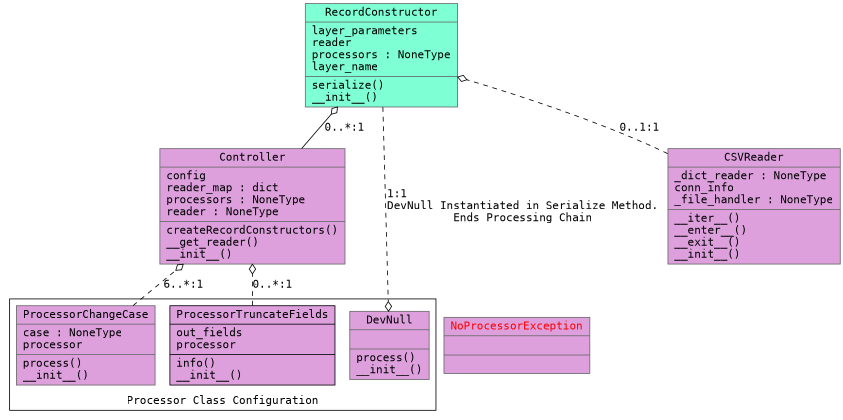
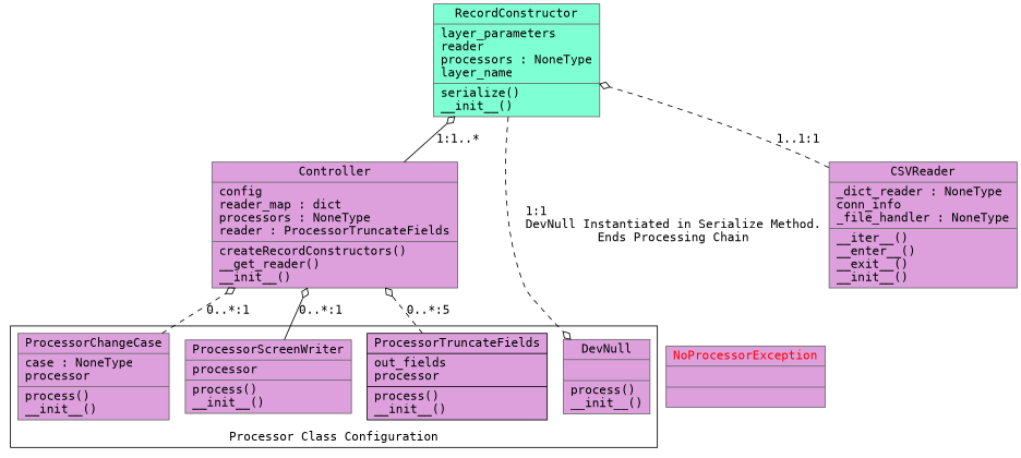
  digraph {
    fontname=consolas
    rankdir=BT
    node [color=gray40 fillcolor=plum fontname=consolas shape=record style=filled]
    edge [arrowhead=odiamond arrowtail=none fontname=consolas style=dashed]
    n1 [label="{DevNull|\l|process()\l__init__()\l}"]
    n2 [label="{ProcessorChangeCase|case : NoneType\lprocessor\l|process()\l__init__()\l}"]
-   n4 [color=black label="{ProcessorTruncateFields|out_fields\lprocessor\l|info()\l__init__()\l}"]
-   n5 [label="{Controller|config\lreader_map : dict\lprocessors : NoneType\lreader : NoneType\l|createRecordConstructors()\l__get_reader()\l__init__()\l}"]
+   n3 [label="{ProcessorScreenWriter|processor\l|process()\l__init__()\l}"]
+   n4 [color=black label="{ProcessorTruncateFields|out_fields\lprocessor\l|process()\l__init__()\l}"]
+   n5 [label="{Controller|config\lreader_map : dict\lprocessors : NoneType\lreader : ProcessorTruncateFields\l|createRecordConstructors()\l__get_reader()\l__init__()\l}"]
    n6 [label="{CSVReader|_dict_reader : NoneType\lconn_info\l_file_handler : NoneType\l|__iter__()\l__enter__()\l__exit__()\l__init__()\l}"]
    n7 [fillcolor=aquamarine label="{RecordConstructor|layer_parameters\lreader\lprocessors : NoneType\llayer_name\l|serialize()\l__init__()\l}"]
    n8 [fontcolor=red label="{NoProcessorException|\l|}"]
    subgraph cluster_1 {
      label="Processor Class Configuration"
      n1
      n2
+     n3
      n4
    }
-   n2 -> n5 [label="6..*:1"]
-   n4 -> n5 [label="0..*:1"]
-   n5 -> n7 [label="0..*:1" style=solid]
-   n6 -> n7 [label="0..1:1"]
+   n2 -> n5 [label="0..*:1"]
+   n3 -> n5 [label="0..*:1" style=solid]
+   n4 -> n5 [label="0..*:5"]
+   n5 -> n7 [label="1:1..*" style=solid]
+   n6 -> n7 [label="1..1:1"]
    n7 -> n1 [label="1:1\lDevNull Instantiated in Serialize Method.\lEnds Processing Chain"]
  }
